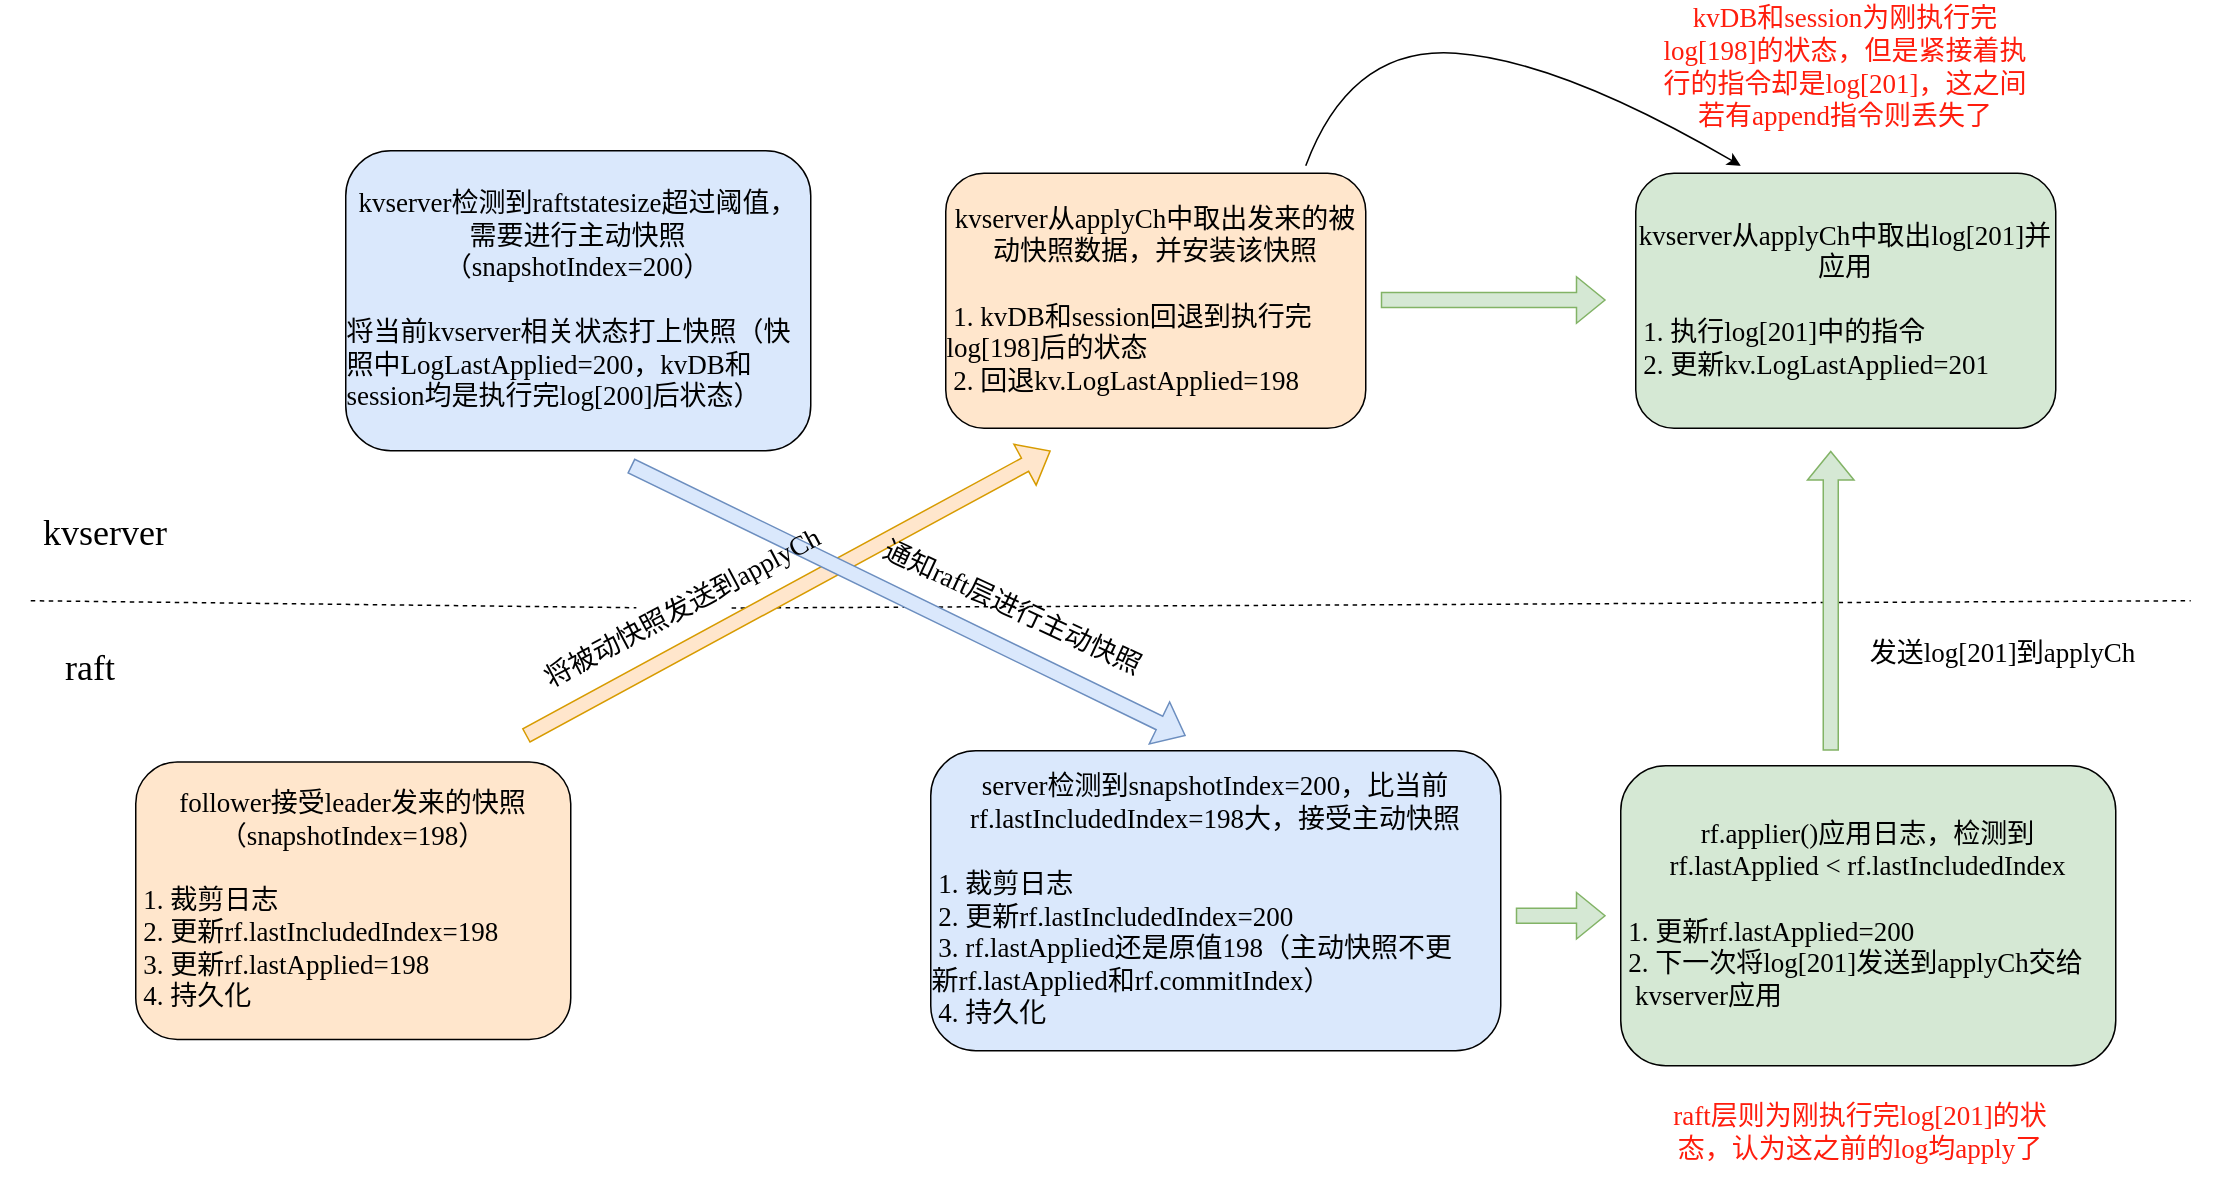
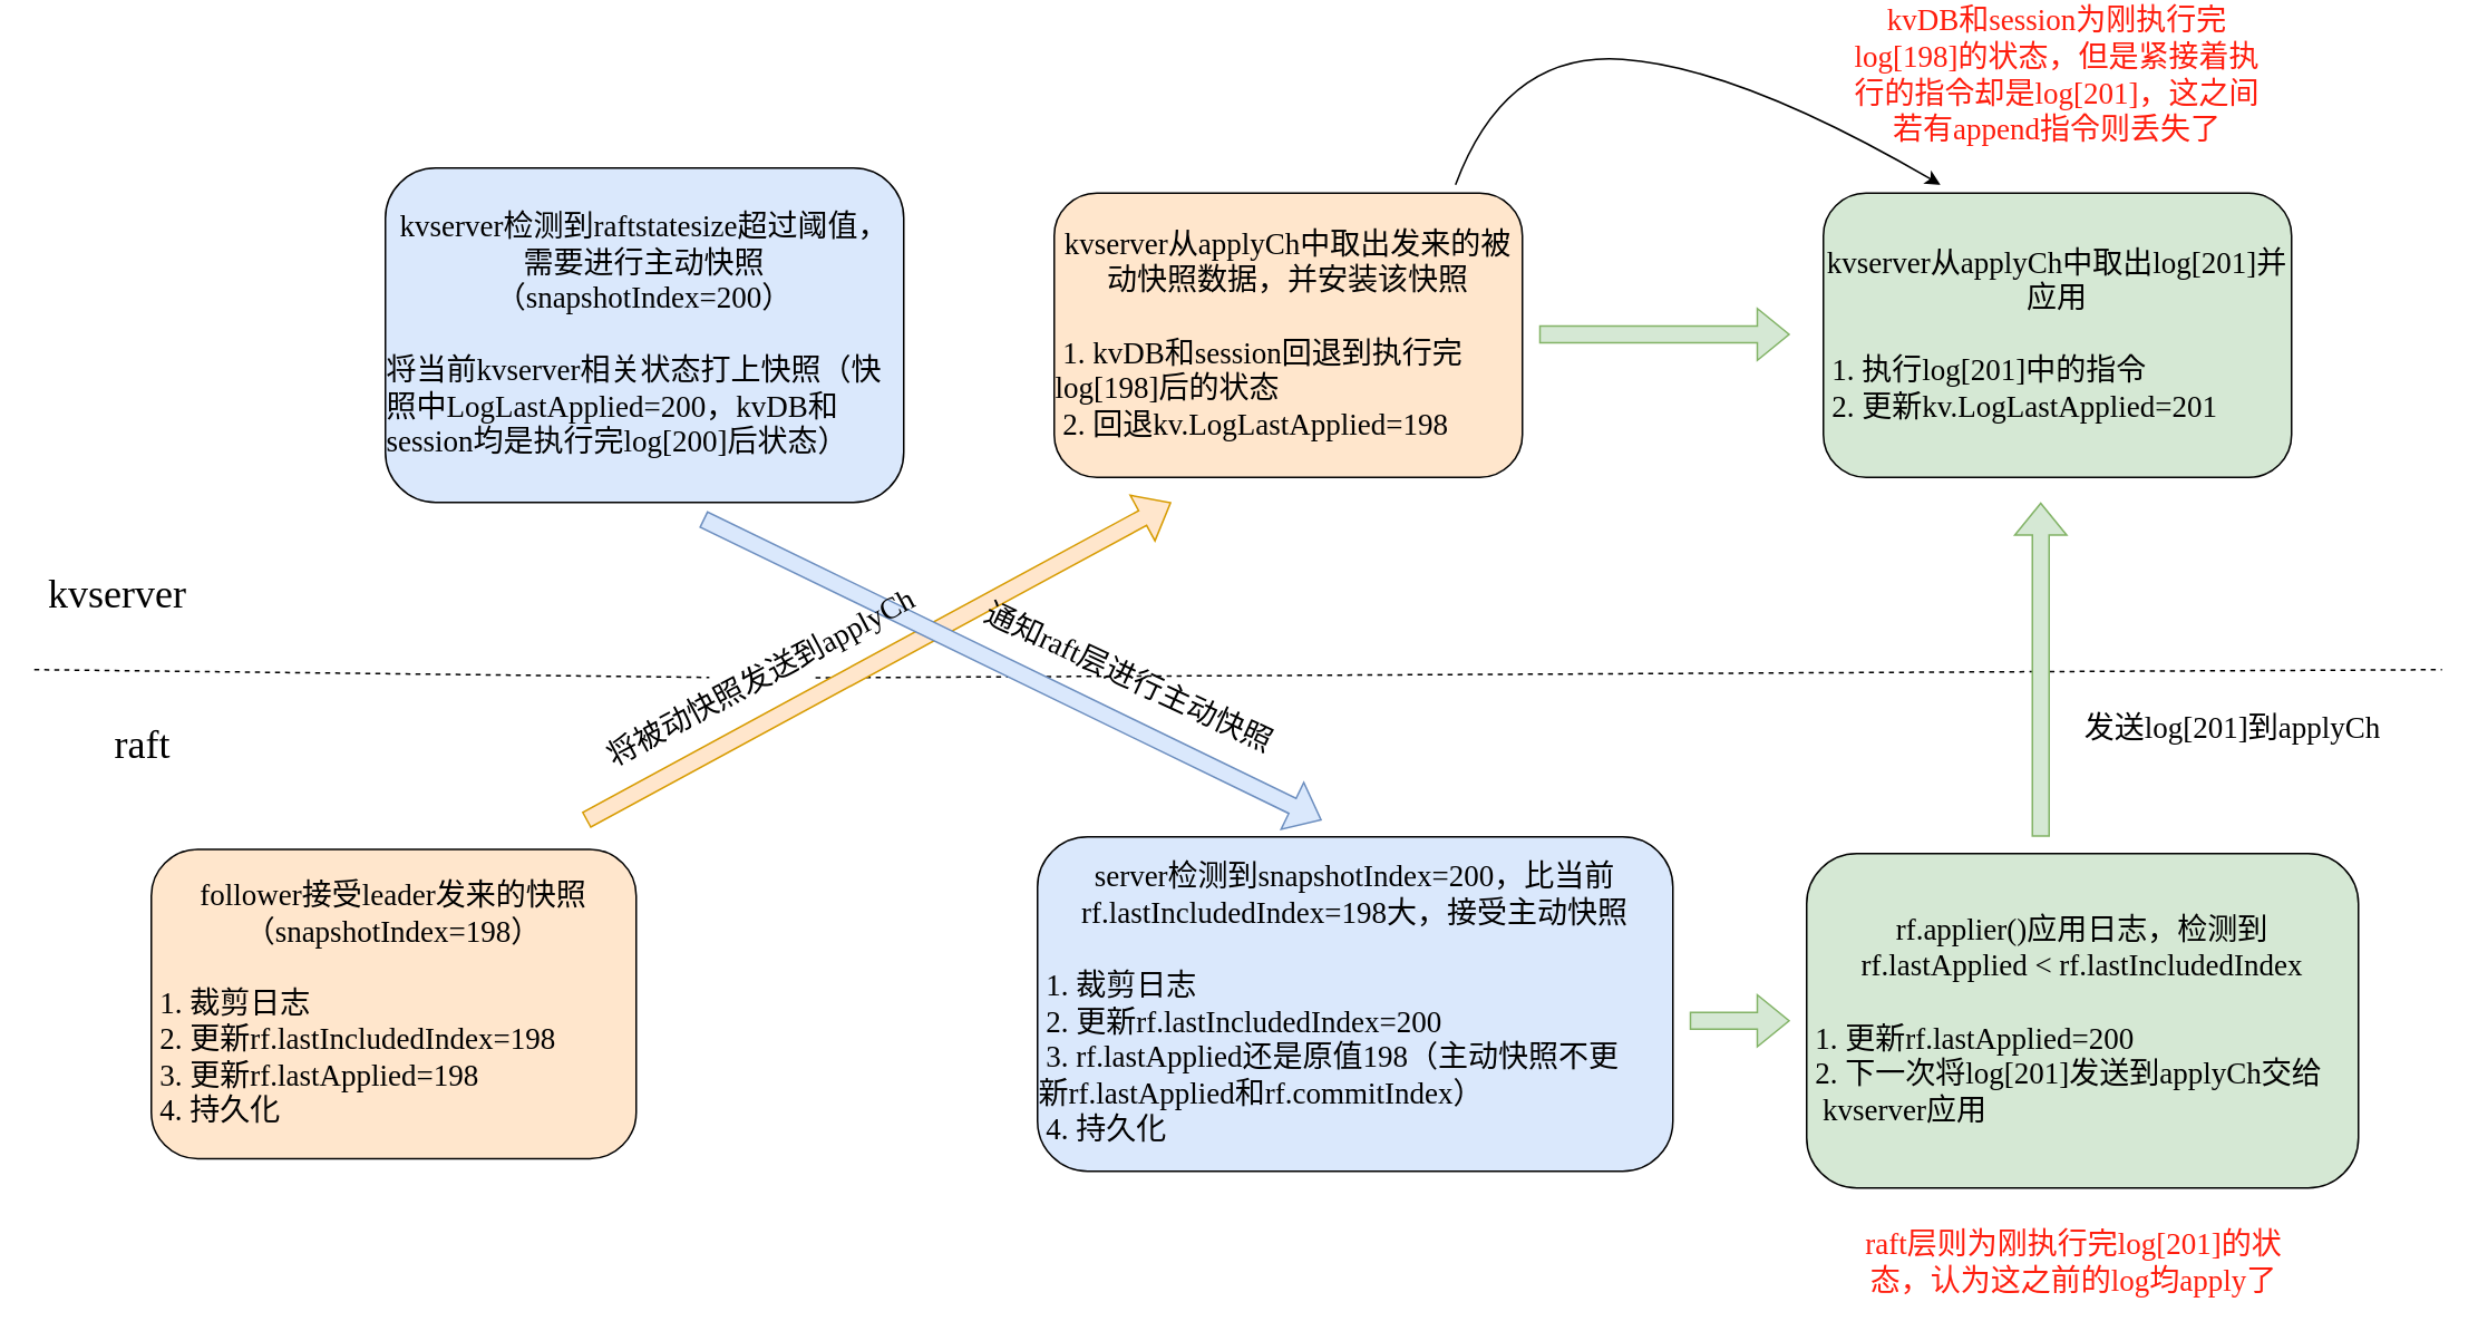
  <mxCell id="0" />
  <mxCell id="1" parent="0" />
  <mxCell id="2" value="" style="endArrow=none;dashed=1;html=1;rounded=0;" parent="1" source="22" edge="1"><mxGeometry width="50" height="50" relative="1" as="geometry"><mxPoint x="20" y="400" as="sourcePoint" /><mxPoint x="1460" y="400" as="targetPoint" /></mxGeometry></mxCell>
- <mxCell id="3" value="&lt;font face=&quot;Comic Sans MS&quot; style=&quot;font-size: 24px;&quot;&gt;raft&lt;/font&gt;" style="text;html=1;strokeColor=none;fillColor=none;align=center;verticalAlign=middle;whiteSpace=wrap;rounded=0;" parent="1" vertex="1"><mxGeometry x="30" y="430" width="60" height="30" as="geometry" /></mxCell>
+ <mxCell id="3" value="&lt;font face=&quot;Comic Sans MS&quot; style=&quot;font-size: 24px;&quot;&gt;raft&lt;/font&gt;" style="text;html=1;strokeColor=none;fillColor=none;align=center;verticalAlign=middle;whiteSpace=wrap;rounded=0;" parent="1" vertex="1"><mxGeometry x="55" y="430" width="60" height="30" as="geometry" /></mxCell>
  <mxCell id="4" value="&lt;font face=&quot;Comic Sans MS&quot; style=&quot;font-size: 24px;&quot;&gt;kvserver&lt;/font&gt;" style="text;html=1;strokeColor=none;fillColor=none;align=center;verticalAlign=middle;whiteSpace=wrap;rounded=0;" parent="1" vertex="1"><mxGeometry x="40" y="340" width="60" height="30" as="geometry" /></mxCell>
  <mxCell id="5" value="&lt;font face=&quot;Comic Sans MS&quot; style=&quot;font-size: 18px;&quot;&gt;follower接受leader发来的快照（snapshotIndex=198）&lt;br&gt;&lt;br&gt;&lt;div style=&quot;text-align: left;&quot;&gt;&lt;span style=&quot;background-color: initial;&quot;&gt;&amp;nbsp;1. 裁剪日志&lt;/span&gt;&lt;/div&gt;&lt;div style=&quot;text-align: left;&quot;&gt;&lt;span style=&quot;background-color: initial;&quot;&gt;&amp;nbsp;2. 更新rf.lastIncludedIndex=198&lt;/span&gt;&lt;/div&gt;&lt;div style=&quot;text-align: left;&quot;&gt;&lt;span style=&quot;background-color: initial;&quot;&gt;&amp;nbsp;3. 更新rf.lastApplied=198&lt;/span&gt;&lt;/div&gt;&lt;div style=&quot;text-align: left;&quot;&gt;&lt;span style=&quot;background-color: initial;&quot;&gt;&amp;nbsp;4. 持久化&lt;/span&gt;&lt;/div&gt;&lt;/font&gt;" style="rounded=1;whiteSpace=wrap;html=1;strokeColor=#000000;fillColor=#ffe6cc;" parent="1" vertex="1"><mxGeometry x="90" y="507.5" width="290" height="185" as="geometry" /></mxCell>
  <mxCell id="6" value="" style="shape=flexArrow;endArrow=classic;html=1;rounded=0;fillColor=#ffe6cc;strokeColor=#d79b00;" parent="1" edge="1"><mxGeometry width="50" height="50" relative="1" as="geometry"><mxPoint x="350" y="490" as="sourcePoint" /><mxPoint x="700" y="300" as="targetPoint" /></mxGeometry></mxCell>
  <mxCell id="7" value="&lt;font face=&quot;Comic Sans MS&quot; style=&quot;font-size: 18px;&quot;&gt;kvserver检测到raftstatesize超过阈值，需要进行主动快照（snapshotIndex=200）&lt;br&gt;&lt;br&gt;&lt;div style=&quot;text-align: left;&quot;&gt;将当前kvserver相关状态打上快照（快照中LogLastApplied=200，kvDB和session均是执行完log[200]后状态）&lt;/div&gt;&lt;/font&gt;" style="rounded=1;whiteSpace=wrap;html=1;strokeColor=#000000;fillColor=#dae8fc;" parent="1" vertex="1"><mxGeometry x="230" y="100" width="310" height="200" as="geometry" /></mxCell>
  <mxCell id="8" value="&lt;font face=&quot;Comic Sans MS&quot; style=&quot;font-size: 18px;&quot;&gt;kvserver从applyCh中取出发来的被动快照数据，并安装该快照&lt;br&gt;&lt;br&gt;&lt;div style=&quot;text-align: left;&quot;&gt;&lt;span style=&quot;background-color: initial;&quot;&gt;&amp;nbsp;1. kvDB和session回退到执行完&amp;nbsp; &amp;nbsp; &amp;nbsp; &amp;nbsp; log[198]后的状态&lt;/span&gt;&lt;/div&gt;&lt;div style=&quot;text-align: left;&quot;&gt;&amp;nbsp;2. 回退kv.LogLastApplied&lt;span style=&quot;background-color: initial;&quot;&gt;=198&lt;/span&gt;&lt;/div&gt;&lt;/font&gt;" style="rounded=1;whiteSpace=wrap;html=1;strokeColor=#000000;fillColor=#ffe6cc;" parent="1" vertex="1"><mxGeometry x="630" y="115" width="280" height="170" as="geometry" /></mxCell>
  <mxCell id="9" value="&lt;font face=&quot;Comic Sans MS&quot; style=&quot;font-size: 18px;&quot;&gt;server检测到snapshotIndex=200，比当前rf.lastIncludedIndex=198大，接受主动快照&lt;br&gt;&lt;br&gt;&lt;div style=&quot;text-align: left;&quot;&gt;&lt;div style=&quot;border-color: var(--border-color);&quot;&gt;&amp;nbsp;1. 裁剪日志&lt;/div&gt;&lt;div style=&quot;border-color: var(--border-color);&quot;&gt;&lt;span style=&quot;border-color: var(--border-color); background-color: initial;&quot;&gt;&amp;nbsp;2. 更新rf.lastIncludedIndex=200&lt;/span&gt;&lt;/div&gt;&lt;div style=&quot;border-color: var(--border-color);&quot;&gt;&lt;span style=&quot;border-color: var(--border-color); background-color: initial;&quot;&gt;&amp;nbsp;3. rf.lastApplied还是原值198（主动快照不更&amp;nbsp; &amp;nbsp; 新rf.lastApplied和rf.commitIndex）&lt;/span&gt;&lt;/div&gt;&lt;div style=&quot;border-color: var(--border-color);&quot;&gt;&lt;span style=&quot;border-color: var(--border-color); background-color: initial;&quot;&gt;&amp;nbsp;4. 持久化&lt;/span&gt;&lt;/div&gt;&lt;/div&gt;&lt;/font&gt;" style="rounded=1;whiteSpace=wrap;html=1;strokeColor=#000000;fillColor=#dae8fc;" parent="1" vertex="1"><mxGeometry x="620" y="500" width="380" height="200" as="geometry" /></mxCell>
  <mxCell id="10" value="" style="shape=flexArrow;endArrow=classic;html=1;rounded=0;fillColor=#dae8fc;strokeColor=#6c8ebf;" parent="1" edge="1"><mxGeometry width="50" height="50" relative="1" as="geometry"><mxPoint x="420" y="310" as="sourcePoint" /><mxPoint x="790" y="490" as="targetPoint" /></mxGeometry></mxCell>
  <mxCell id="11" value="&lt;font face=&quot;Comic Sans MS&quot;&gt;&lt;span style=&quot;font-size: 18px;&quot;&gt;通知raft层进行主动快照&lt;/span&gt;&lt;/font&gt;" style="text;html=1;strokeColor=none;fillColor=none;align=center;verticalAlign=middle;whiteSpace=wrap;rounded=0;rotation=25;" parent="1" vertex="1"><mxGeometry x="560" y="390" width="230" height="30" as="geometry" /></mxCell>
  <mxCell id="12" value="&lt;font face=&quot;Comic Sans MS&quot; style=&quot;font-size: 18px;&quot;&gt;rf.applier()应用日志，检测到&lt;br&gt;rf.lastApplied &amp;lt; rf.lastIncludedIndex&lt;br&gt;&lt;br&gt;&lt;div style=&quot;text-align: left;&quot;&gt;&lt;div style=&quot;border-color: var(--border-color);&quot;&gt;&amp;nbsp;1. 更新rf.lastApplied=200&lt;/div&gt;&lt;div style=&quot;border-color: var(--border-color);&quot;&gt;&lt;span style=&quot;border-color: var(--border-color); background-color: initial;&quot;&gt;&amp;nbsp;2. 下一次将log[201]发送到applyCh交给&amp;nbsp; &amp;nbsp; &amp;nbsp; kvserver应用&lt;/span&gt;&lt;/div&gt;&lt;/div&gt;&lt;/font&gt;" style="rounded=1;whiteSpace=wrap;html=1;strokeColor=#000000;fillColor=#d5e8d4;" parent="1" vertex="1"><mxGeometry x="1080" y="510" width="330" height="200" as="geometry" /></mxCell>
  <mxCell id="13" value="" style="shape=flexArrow;endArrow=classic;html=1;rounded=0;fillColor=#d5e8d4;strokeColor=#82b366;" parent="1" edge="1"><mxGeometry width="50" height="50" relative="1" as="geometry"><mxPoint x="1010" y="610" as="sourcePoint" /><mxPoint x="1070" y="610" as="targetPoint" /></mxGeometry></mxCell>
  <mxCell id="14" value="" style="shape=flexArrow;endArrow=classic;html=1;rounded=0;fillColor=#d5e8d4;strokeColor=#82b366;" parent="1" edge="1"><mxGeometry width="50" height="50" relative="1" as="geometry"><mxPoint x="1220" y="500" as="sourcePoint" /><mxPoint x="1220" y="300" as="targetPoint" /></mxGeometry></mxCell>
  <mxCell id="15" value="&lt;font face=&quot;Comic Sans MS&quot; style=&quot;font-size: 18px;&quot;&gt;kvserver从applyCh中取出log[201]并应用&lt;br&gt;&lt;br&gt;&lt;div style=&quot;text-align: left;&quot;&gt;&lt;span style=&quot;background-color: initial;&quot;&gt;&amp;nbsp;1. 执行log[201]中的指令&lt;/span&gt;&lt;/div&gt;&lt;div style=&quot;text-align: left;&quot;&gt;&amp;nbsp;2. 更新kv.LogLastApplied&lt;span style=&quot;background-color: initial;&quot;&gt;=201&lt;/span&gt;&lt;/div&gt;&lt;/font&gt;" style="rounded=1;whiteSpace=wrap;html=1;strokeColor=#000000;fillColor=#d5e8d4;" parent="1" vertex="1"><mxGeometry x="1090" y="115" width="280" height="170" as="geometry" /></mxCell>
  <mxCell id="16" value="&lt;font face=&quot;Comic Sans MS&quot;&gt;&lt;span style=&quot;font-size: 18px;&quot;&gt;发送log[201]到applyCh&lt;/span&gt;&lt;/font&gt;" style="text;html=1;strokeColor=none;fillColor=none;align=center;verticalAlign=middle;whiteSpace=wrap;rounded=0;rotation=0;" parent="1" vertex="1"><mxGeometry x="1220" y="420" width="230" height="30" as="geometry" /></mxCell>
  <mxCell id="17" value="" style="shape=flexArrow;endArrow=classic;html=1;rounded=0;fillColor=#d5e8d4;strokeColor=#82b366;" parent="1" edge="1"><mxGeometry width="50" height="50" relative="1" as="geometry"><mxPoint x="920" y="199.5" as="sourcePoint" /><mxPoint x="1070" y="199.5" as="targetPoint" /></mxGeometry></mxCell>
  <mxCell id="18" value="" style="curved=1;endArrow=classic;html=1;rounded=0;" parent="1" edge="1"><mxGeometry width="50" height="50" relative="1" as="geometry"><mxPoint x="870" y="110" as="sourcePoint" /><mxPoint x="1160" y="110" as="targetPoint" /><Array as="points"><mxPoint x="900" y="30" /><mxPoint x="1040" y="40" /></Array></mxGeometry></mxCell>
  <mxCell id="19" value="&lt;font color=&quot;#ff1d0d&quot; face=&quot;Comic Sans MS&quot;&gt;&lt;span style=&quot;font-size: 18px;&quot;&gt;kvDB和session为刚执行完log[198]的状态，但是紧接着执行的指令却是log[201]，这之间若有append指令则丢失了&lt;/span&gt;&lt;/font&gt;" style="text;html=1;strokeColor=none;fillColor=none;align=center;verticalAlign=middle;whiteSpace=wrap;rounded=0;rotation=0;" parent="1" vertex="1"><mxGeometry x="1105" y="20" width="250" height="50" as="geometry" /></mxCell>
  <mxCell id="20" value="&lt;font color=&quot;#ff1d0d&quot; face=&quot;Comic Sans MS&quot;&gt;&lt;span style=&quot;font-size: 18px;&quot;&gt;raft层则为刚执行完log[201]的状态，认为这之前的log均apply了&lt;/span&gt;&lt;/font&gt;" style="text;html=1;strokeColor=none;fillColor=none;align=center;verticalAlign=middle;whiteSpace=wrap;rounded=0;rotation=0;" parent="1" vertex="1"><mxGeometry x="1105" y="730" width="270" height="50" as="geometry" /></mxCell>
  <mxCell id="21" value="" style="endArrow=none;dashed=1;html=1;rounded=0;" parent="1" target="22" edge="1"><mxGeometry width="50" height="50" relative="1" as="geometry"><mxPoint x="20" y="400" as="sourcePoint" /><mxPoint x="1460" y="400" as="targetPoint" /></mxGeometry></mxCell>
  <mxCell id="22" value="&lt;font face=&quot;Comic Sans MS&quot;&gt;&lt;span style=&quot;font-size: 18px;&quot;&gt;将被动快照发送到applyCh&lt;/span&gt;&lt;/font&gt;" style="text;html=1;strokeColor=none;fillColor=none;align=center;verticalAlign=middle;whiteSpace=wrap;rounded=0;rotation=332;" parent="1" vertex="1"><mxGeometry x="340" y="390" width="230" height="30" as="geometry" /></mxCell>
